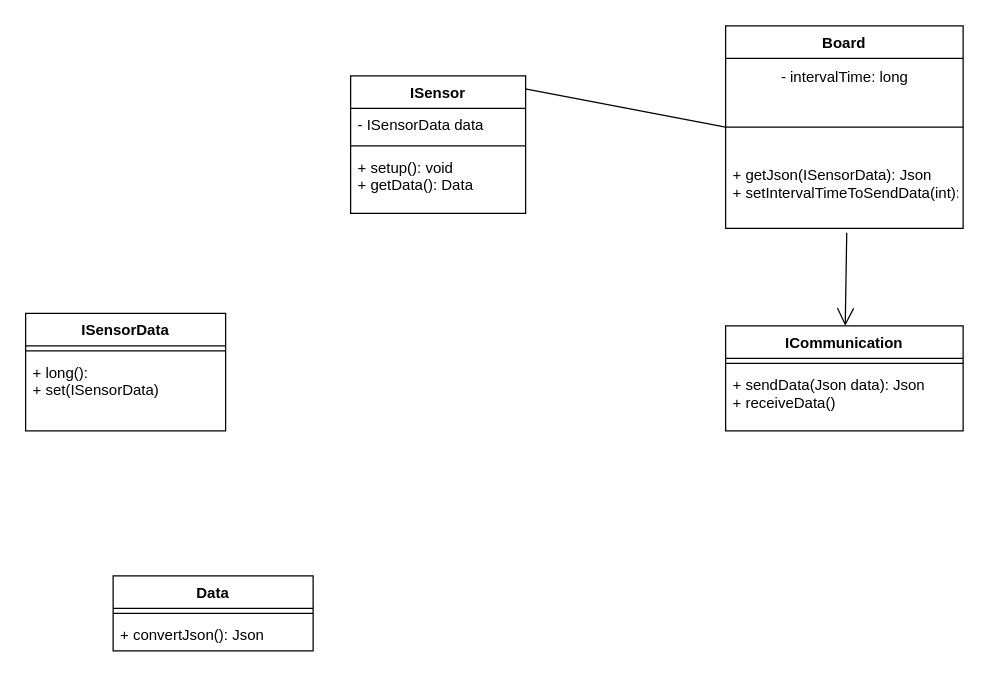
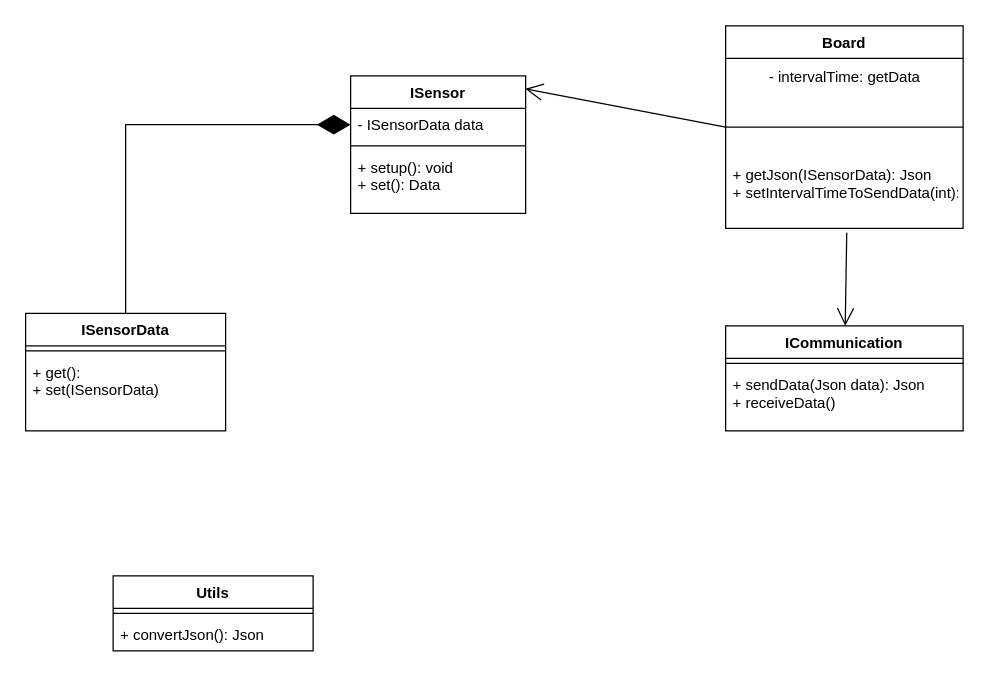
  <mxCell id="0" />
  <mxCell id="1" parent="0" />
  <mxCell id="2" value="ISensor" style="swimlane;fontStyle=1;align=center;verticalAlign=top;childLayout=stackLayout;horizontal=1;startSize=26;horizontalStack=0;resizeParent=1;resizeParentMax=0;resizeLast=0;collapsible=1;marginBottom=0;" vertex="1" parent="1"><mxGeometry x="280" y="60" width="140" height="110" as="geometry" /></mxCell>
  <mxCell id="3" value="- ISensorData data" style="text;strokeColor=none;fillColor=none;align=left;verticalAlign=top;spacingLeft=4;spacingRight=4;overflow=hidden;rotatable=0;points=[[0,0.5],[1,0.5]];portConstraint=eastwest;" vertex="1" parent="2"><mxGeometry y="26" width="140" height="26" as="geometry" /></mxCell>
  <mxCell id="4" value="" style="line;strokeWidth=1;fillColor=none;align=left;verticalAlign=middle;spacingTop=-1;spacingLeft=3;spacingRight=3;rotatable=0;labelPosition=right;points=[];portConstraint=eastwest;" vertex="1" parent="2"><mxGeometry y="52" width="140" height="8" as="geometry" /></mxCell>
- <mxCell id="5" value="+ setup(): void&#10;+ getData(): Data" style="text;strokeColor=none;fillColor=none;align=left;verticalAlign=top;spacingLeft=4;spacingRight=4;overflow=hidden;rotatable=0;points=[[0,0.5],[1,0.5]];portConstraint=eastwest;" vertex="1" parent="2"><mxGeometry y="60" width="140" height="50" as="geometry" /></mxCell>
+ <mxCell id="5" value="+ setup(): void&#10;+ set(): Data" style="text;strokeColor=none;fillColor=none;align=left;verticalAlign=top;spacingLeft=4;spacingRight=4;overflow=hidden;rotatable=0;points=[[0,0.5],[1,0.5]];portConstraint=eastwest;" vertex="1" parent="2"><mxGeometry y="60" width="140" height="50" as="geometry" /></mxCell>
  <mxCell id="6" value="ICommunication" style="swimlane;fontStyle=1;align=center;verticalAlign=top;childLayout=stackLayout;horizontal=1;startSize=26;horizontalStack=0;resizeParent=1;resizeParentMax=0;resizeLast=0;collapsible=1;marginBottom=0;" vertex="1" parent="1"><mxGeometry x="580" y="260" width="190" height="84" as="geometry" /></mxCell>
  <mxCell id="7" value="" style="line;strokeWidth=1;fillColor=none;align=left;verticalAlign=middle;spacingTop=-1;spacingLeft=3;spacingRight=3;rotatable=0;labelPosition=right;points=[];portConstraint=eastwest;" vertex="1" parent="6"><mxGeometry y="26" width="190" height="8" as="geometry" /></mxCell>
  <mxCell id="8" value="+ sendData(Json data): Json&#10;+ receiveData()" style="text;strokeColor=none;fillColor=none;align=left;verticalAlign=top;spacingLeft=4;spacingRight=4;overflow=hidden;rotatable=0;points=[[0,0.5],[1,0.5]];portConstraint=eastwest;" vertex="1" parent="6"><mxGeometry y="34" width="190" height="50" as="geometry" /></mxCell>
  <mxCell id="9" value="ISensorData" style="swimlane;fontStyle=1;align=center;verticalAlign=top;childLayout=stackLayout;horizontal=1;startSize=26;horizontalStack=0;resizeParent=1;resizeParentMax=0;resizeLast=0;collapsible=1;marginBottom=0;" vertex="1" parent="1"><mxGeometry x="20" y="250" width="160" height="94" as="geometry" /></mxCell>
  <mxCell id="10" value="" style="line;strokeWidth=1;fillColor=none;align=left;verticalAlign=middle;spacingTop=-1;spacingLeft=3;spacingRight=3;rotatable=0;labelPosition=right;points=[];portConstraint=eastwest;" vertex="1" parent="9"><mxGeometry y="26" width="160" height="8" as="geometry" /></mxCell>
- <mxCell id="11" value="+ long():&#10;+ set(ISensorData) " style="text;strokeColor=none;fillColor=none;align=left;verticalAlign=top;spacingLeft=4;spacingRight=4;overflow=hidden;rotatable=0;points=[[0,0.5],[1,0.5]];portConstraint=eastwest;" vertex="1" parent="9"><mxGeometry y="34" width="160" height="60" as="geometry" /></mxCell>
+ <mxCell id="11" value="+ get():&#10;+ set(ISensorData) " style="text;strokeColor=none;fillColor=none;align=left;verticalAlign=top;spacingLeft=4;spacingRight=4;overflow=hidden;rotatable=0;points=[[0,0.5],[1,0.5]];portConstraint=eastwest;" vertex="1" parent="9"><mxGeometry y="34" width="160" height="60" as="geometry" /></mxCell>
+ <mxCell id="12" value="" style="endArrow=diamondThin;endFill=1;endSize=24;html=1;rounded=0;exitX=0.5;exitY=0;exitDx=0;exitDy=0;entryX=0;entryY=0.5;entryDx=0;entryDy=0;" edge="1" parent="1" source="9" target="3"><mxGeometry width="160" relative="1" as="geometry"><mxPoint x="390" y="270" as="sourcePoint" /><mxPoint x="550" y="270" as="targetPoint" /><Array as="points"><mxPoint x="100" y="99" /></Array></mxGeometry></mxCell>
  <mxCell id="13" value="Board" style="swimlane;fontStyle=1;align=center;verticalAlign=top;childLayout=stackLayout;horizontal=1;startSize=26;horizontalStack=0;resizeParent=1;resizeParentMax=0;resizeLast=0;collapsible=1;marginBottom=0;" vertex="1" parent="1"><mxGeometry x="580" y="20" width="190" height="162" as="geometry" /></mxCell>
- <mxCell id="14" value="- intervalTime: long" style="text;html=1;align=center;verticalAlign=middle;resizable=0;points=[];autosize=1;strokeColor=none;fillColor=none;" vertex="1" parent="13"><mxGeometry y="26" width="190" height="30" as="geometry" /></mxCell>
+ <mxCell id="14" value="- intervalTime: getData" style="text;html=1;align=center;verticalAlign=middle;resizable=0;points=[];autosize=1;strokeColor=none;fillColor=none;" vertex="1" parent="13"><mxGeometry y="26" width="190" height="30" as="geometry" /></mxCell>
  <mxCell id="15" value="" style="line;strokeWidth=1;fillColor=none;align=left;verticalAlign=middle;spacingTop=-1;spacingLeft=3;spacingRight=3;rotatable=0;labelPosition=right;points=[];portConstraint=eastwest;" vertex="1" parent="13"><mxGeometry y="56" width="190" height="50" as="geometry" /></mxCell>
  <mxCell id="16" value="+ getJson(ISensorData): Json &#10;+ setIntervalTimeToSendData(int): void&#10;" style="text;strokeColor=none;fillColor=none;align=left;verticalAlign=top;spacingLeft=4;spacingRight=4;overflow=hidden;rotatable=0;points=[[0,0.5],[1,0.5]];portConstraint=eastwest;" vertex="1" parent="13"><mxGeometry y="106" width="190" height="56" as="geometry" /></mxCell>
- <mxCell id="17" value="" style="endArrow=none;endFill=1;endSize=12;html=1;rounded=0;exitX=0;exitY=0.5;exitDx=0;exitDy=0;entryX=0.998;entryY=0.094;entryDx=0;entryDy=0;entryPerimeter=0;" edge="1" parent="1" source="13" target="2"><mxGeometry width="160" relative="1" as="geometry"><mxPoint x="360" y="270" as="sourcePoint" /><mxPoint x="520" y="270" as="targetPoint" /></mxGeometry></mxCell>
+ <mxCell id="17" value="" style="endArrow=open;endFill=1;endSize=12;html=1;rounded=0;exitX=0;exitY=0.5;exitDx=0;exitDy=0;entryX=0.998;entryY=0.094;entryDx=0;entryDy=0;entryPerimeter=0;" edge="1" parent="1" source="13" target="2"><mxGeometry width="160" relative="1" as="geometry"><mxPoint x="360" y="270" as="sourcePoint" /><mxPoint x="520" y="270" as="targetPoint" /></mxGeometry></mxCell>
  <mxCell id="18" value="" style="endArrow=open;endFill=1;endSize=12;html=1;rounded=0;exitX=0.51;exitY=1.064;exitDx=0;exitDy=0;exitPerimeter=0;" edge="1" parent="1" source="16" target="6"><mxGeometry width="160" relative="1" as="geometry"><mxPoint x="360" y="270" as="sourcePoint" /><mxPoint x="520" y="270" as="targetPoint" /></mxGeometry></mxCell>
- <mxCell id="19" value="Data" style="swimlane;fontStyle=1;align=center;verticalAlign=top;childLayout=stackLayout;horizontal=1;startSize=26;horizontalStack=0;resizeParent=1;resizeParentMax=0;resizeLast=0;collapsible=1;marginBottom=0;" vertex="1" parent="1"><mxGeometry x="90" y="460" width="160" height="60" as="geometry" /></mxCell>
+ <mxCell id="19" value="Utils" style="swimlane;fontStyle=1;align=center;verticalAlign=top;childLayout=stackLayout;horizontal=1;startSize=26;horizontalStack=0;resizeParent=1;resizeParentMax=0;resizeLast=0;collapsible=1;marginBottom=0;" vertex="1" parent="1"><mxGeometry x="90" y="460" width="160" height="60" as="geometry" /></mxCell>
  <mxCell id="20" value="" style="line;strokeWidth=1;fillColor=none;align=left;verticalAlign=middle;spacingTop=-1;spacingLeft=3;spacingRight=3;rotatable=0;labelPosition=right;points=[];portConstraint=eastwest;" vertex="1" parent="19"><mxGeometry y="26" width="160" height="8" as="geometry" /></mxCell>
  <mxCell id="21" value="+ convertJson(): Json" style="text;strokeColor=none;fillColor=none;align=left;verticalAlign=top;spacingLeft=4;spacingRight=4;overflow=hidden;rotatable=0;points=[[0,0.5],[1,0.5]];portConstraint=eastwest;" vertex="1" parent="19"><mxGeometry y="34" width="160" height="26" as="geometry" /></mxCell>
